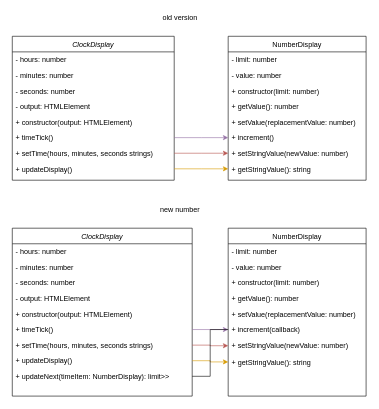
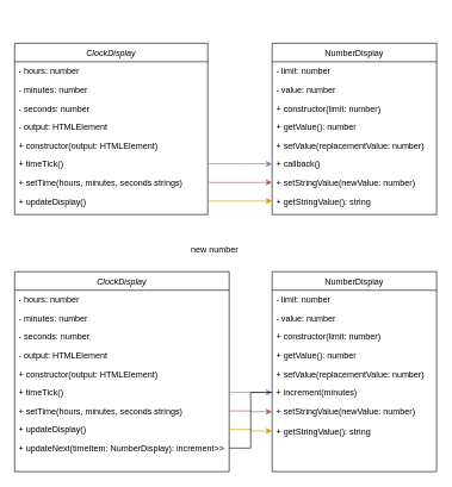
  <mxCell id="0" />
  <mxCell id="1" parent="0" />
  <mxCell id="2" value="ClockDisplay" style="swimlane;fontStyle=2;align=center;verticalAlign=top;childLayout=stackLayout;horizontal=1;startSize=26;horizontalStack=0;resizeParent=1;resizeLast=0;collapsible=1;marginBottom=0;rounded=0;shadow=0;strokeWidth=1;" parent="1" vertex="1"><mxGeometry x="20" y="60" width="270" height="240" as="geometry"><mxRectangle x="230" y="140" width="160" height="26" as="alternateBounds" /></mxGeometry></mxCell>
  <mxCell id="3" value="- hours: number" style="text;align=left;verticalAlign=top;spacingLeft=4;spacingRight=4;overflow=hidden;rotatable=0;points=[[0,0.5],[1,0.5]];portConstraint=eastwest;" parent="2" vertex="1"><mxGeometry y="26" width="270" height="26" as="geometry" /></mxCell>
  <mxCell id="4" value="- minutes: number" style="text;align=left;verticalAlign=top;spacingLeft=4;spacingRight=4;overflow=hidden;rotatable=0;points=[[0,0.5],[1,0.5]];portConstraint=eastwest;rounded=0;shadow=0;html=0;" parent="2" vertex="1"><mxGeometry y="52" width="270" height="26" as="geometry" /></mxCell>
  <mxCell id="5" value="- seconds: number" style="text;align=left;verticalAlign=top;spacingLeft=4;spacingRight=4;overflow=hidden;rotatable=0;points=[[0,0.5],[1,0.5]];portConstraint=eastwest;rounded=0;shadow=0;html=0;" parent="2" vertex="1"><mxGeometry y="78" width="270" height="26" as="geometry" /></mxCell>
  <mxCell id="6" value="- output: HTMLElement" style="text;align=left;verticalAlign=top;spacingLeft=4;spacingRight=4;overflow=hidden;rotatable=0;points=[[0,0.5],[1,0.5]];portConstraint=eastwest;rounded=0;shadow=0;html=0;" vertex="1" parent="2"><mxGeometry y="104" width="270" height="26" as="geometry" /></mxCell>
  <mxCell id="7" value="+ constructor(output: HTMLElement)" style="text;align=left;verticalAlign=top;spacingLeft=4;spacingRight=4;overflow=hidden;rotatable=0;points=[[0,0.5],[1,0.5]];portConstraint=eastwest;rounded=0;shadow=0;html=0;" vertex="1" parent="2"><mxGeometry y="130" width="270" height="26" as="geometry" /></mxCell>
  <mxCell id="8" value="+ timeTick()" style="text;align=left;verticalAlign=top;spacingLeft=4;spacingRight=4;overflow=hidden;rotatable=0;points=[[0,0.5],[1,0.5]];portConstraint=eastwest;rounded=0;shadow=0;html=0;" vertex="1" parent="2"><mxGeometry y="156" width="270" height="26" as="geometry" /></mxCell>
  <mxCell id="9" value="+ setTime(hours, minutes, seconds strings) " style="text;align=left;verticalAlign=top;spacingLeft=4;spacingRight=4;overflow=hidden;rotatable=0;points=[[0,0.5],[1,0.5]];portConstraint=eastwest;rounded=0;shadow=0;html=0;" vertex="1" parent="2"><mxGeometry y="182" width="270" height="26" as="geometry" /></mxCell>
  <mxCell id="10" value="+ updateDisplay()" style="text;align=left;verticalAlign=top;spacingLeft=4;spacingRight=4;overflow=hidden;rotatable=0;points=[[0,0.5],[1,0.5]];portConstraint=eastwest;rounded=0;shadow=0;html=0;" vertex="1" parent="2"><mxGeometry y="208" width="270" height="26" as="geometry" /></mxCell>
  <mxCell id="11" value="NumberDisplay" style="swimlane;fontStyle=0;align=center;verticalAlign=top;childLayout=stackLayout;horizontal=1;startSize=26;horizontalStack=0;resizeParent=1;resizeLast=0;collapsible=1;marginBottom=0;rounded=0;shadow=0;strokeWidth=1;" parent="1" vertex="1"><mxGeometry x="380" y="60" width="230" height="240" as="geometry"><mxRectangle x="550" y="140" width="160" height="26" as="alternateBounds" /></mxGeometry></mxCell>
  <mxCell id="12" value="- limit: number" style="text;align=left;verticalAlign=top;spacingLeft=4;spacingRight=4;overflow=hidden;rotatable=0;points=[[0,0.5],[1,0.5]];portConstraint=eastwest;" parent="11" vertex="1"><mxGeometry y="26" width="230" height="26" as="geometry" /></mxCell>
  <mxCell id="13" value="- value: number" style="text;align=left;verticalAlign=top;spacingLeft=4;spacingRight=4;overflow=hidden;rotatable=0;points=[[0,0.5],[1,0.5]];portConstraint=eastwest;rounded=0;shadow=0;html=0;" parent="11" vertex="1"><mxGeometry y="52" width="230" height="26" as="geometry" /></mxCell>
  <mxCell id="14" value="+ constructor(limit: number)" style="text;align=left;verticalAlign=top;spacingLeft=4;spacingRight=4;overflow=hidden;rotatable=0;points=[[0,0.5],[1,0.5]];portConstraint=eastwest;rounded=0;shadow=0;html=0;" parent="11" vertex="1"><mxGeometry y="78" width="230" height="26" as="geometry" /></mxCell>
  <mxCell id="15" value="+ getValue(): number" style="text;align=left;verticalAlign=top;spacingLeft=4;spacingRight=4;overflow=hidden;rotatable=0;points=[[0,0.5],[1,0.5]];portConstraint=eastwest;" parent="11" vertex="1"><mxGeometry y="104" width="230" height="26" as="geometry" /></mxCell>
  <mxCell id="16" value="+ setValue(replacementValue: number)" style="text;align=left;verticalAlign=top;spacingLeft=4;spacingRight=4;overflow=hidden;rotatable=0;points=[[0,0.5],[1,0.5]];portConstraint=eastwest;rounded=0;shadow=0;html=0;" parent="11" vertex="1"><mxGeometry y="130" width="230" height="26" as="geometry" /></mxCell>
- <mxCell id="17" value="+ increment()" style="text;align=left;verticalAlign=top;spacingLeft=4;spacingRight=4;overflow=hidden;rotatable=0;points=[[0,0.5],[1,0.5]];portConstraint=eastwest;" vertex="1" parent="11"><mxGeometry y="156" width="230" height="26" as="geometry" /></mxCell>
+ <mxCell id="17" value="+ callback()" style="text;align=left;verticalAlign=top;spacingLeft=4;spacingRight=4;overflow=hidden;rotatable=0;points=[[0,0.5],[1,0.5]];portConstraint=eastwest;" vertex="1" parent="11"><mxGeometry y="156" width="230" height="26" as="geometry" /></mxCell>
  <mxCell id="18" value="+ setStringValue(newValue: number)" style="text;align=left;verticalAlign=top;spacingLeft=4;spacingRight=4;overflow=hidden;rotatable=0;points=[[0,0.5],[1,0.5]];portConstraint=eastwest;" parent="11" vertex="1"><mxGeometry y="182" width="230" height="26" as="geometry" /></mxCell>
  <mxCell id="19" value="+ getStringValue(): string" style="text;align=left;verticalAlign=top;spacingLeft=4;spacingRight=4;overflow=hidden;rotatable=0;points=[[0,0.5],[1,0.5]];portConstraint=eastwest;rounded=0;shadow=0;html=0;" parent="11" vertex="1"><mxGeometry y="208" width="230" height="26" as="geometry" /></mxCell>
  <mxCell id="20" style="edgeStyle=elbowEdgeStyle;rounded=0;orthogonalLoop=1;jettySize=auto;html=1;exitX=1;exitY=0.5;exitDx=0;exitDy=0;fillColor=#e1d5e7;strokeColor=#9673a6;entryX=0;entryY=0.5;entryDx=0;entryDy=0;" edge="1" parent="1" source="8" target="17"><mxGeometry relative="1" as="geometry" /></mxCell>
  <mxCell id="21" style="edgeStyle=elbowEdgeStyle;rounded=0;orthogonalLoop=1;jettySize=auto;html=1;exitX=1;exitY=0.5;exitDx=0;exitDy=0;entryX=0;entryY=0.5;entryDx=0;entryDy=0;fillColor=#f8cecc;strokeColor=#b85450;" edge="1" parent="1" source="9" target="18"><mxGeometry relative="1" as="geometry" /></mxCell>
  <mxCell id="22" style="edgeStyle=elbowEdgeStyle;rounded=0;orthogonalLoop=1;jettySize=auto;html=1;exitX=1;exitY=0.5;exitDx=0;exitDy=0;fillColor=#ffe6cc;strokeColor=#d79b00;" edge="1" parent="1" source="10" target="19"><mxGeometry relative="1" as="geometry" /></mxCell>
  <mxCell id="23" value="ClockDisplay" style="swimlane;fontStyle=2;align=center;verticalAlign=top;childLayout=stackLayout;horizontal=1;startSize=26;horizontalStack=0;resizeParent=1;resizeLast=0;collapsible=1;marginBottom=0;rounded=0;shadow=0;strokeWidth=1;" vertex="1" parent="1"><mxGeometry x="20" y="380" width="300" height="280" as="geometry"><mxRectangle x="230" y="140" width="160" height="26" as="alternateBounds" /></mxGeometry></mxCell>
  <mxCell id="24" value="- hours: number" style="text;align=left;verticalAlign=top;spacingLeft=4;spacingRight=4;overflow=hidden;rotatable=0;points=[[0,0.5],[1,0.5]];portConstraint=eastwest;" vertex="1" parent="23"><mxGeometry y="26" width="300" height="26" as="geometry" /></mxCell>
  <mxCell id="25" value="- minutes: number" style="text;align=left;verticalAlign=top;spacingLeft=4;spacingRight=4;overflow=hidden;rotatable=0;points=[[0,0.5],[1,0.5]];portConstraint=eastwest;rounded=0;shadow=0;html=0;" vertex="1" parent="23"><mxGeometry y="52" width="300" height="26" as="geometry" /></mxCell>
  <mxCell id="26" value="- seconds: number" style="text;align=left;verticalAlign=top;spacingLeft=4;spacingRight=4;overflow=hidden;rotatable=0;points=[[0,0.5],[1,0.5]];portConstraint=eastwest;rounded=0;shadow=0;html=0;" vertex="1" parent="23"><mxGeometry y="78" width="300" height="26" as="geometry" /></mxCell>
  <mxCell id="27" value="- output: HTMLElement" style="text;align=left;verticalAlign=top;spacingLeft=4;spacingRight=4;overflow=hidden;rotatable=0;points=[[0,0.5],[1,0.5]];portConstraint=eastwest;rounded=0;shadow=0;html=0;" vertex="1" parent="23"><mxGeometry y="104" width="300" height="26" as="geometry" /></mxCell>
  <mxCell id="28" value="+ constructor(output: HTMLElement)" style="text;align=left;verticalAlign=top;spacingLeft=4;spacingRight=4;overflow=hidden;rotatable=0;points=[[0,0.5],[1,0.5]];portConstraint=eastwest;rounded=0;shadow=0;html=0;" vertex="1" parent="23"><mxGeometry y="130" width="300" height="26" as="geometry" /></mxCell>
  <mxCell id="29" value="+ timeTick()" style="text;align=left;verticalAlign=top;spacingLeft=4;spacingRight=4;overflow=hidden;rotatable=0;points=[[0,0.5],[1,0.5]];portConstraint=eastwest;rounded=0;shadow=0;html=0;" vertex="1" parent="23"><mxGeometry y="156" width="300" height="26" as="geometry" /></mxCell>
  <mxCell id="30" value="+ setTime(hours, minutes, seconds strings) " style="text;align=left;verticalAlign=top;spacingLeft=4;spacingRight=4;overflow=hidden;rotatable=0;points=[[0,0.5],[1,0.5]];portConstraint=eastwest;rounded=0;shadow=0;html=0;" vertex="1" parent="23"><mxGeometry y="182" width="300" height="26" as="geometry" /></mxCell>
  <mxCell id="31" value="+ updateDisplay()" style="text;align=left;verticalAlign=top;spacingLeft=4;spacingRight=4;overflow=hidden;rotatable=0;points=[[0,0.5],[1,0.5]];portConstraint=eastwest;rounded=0;shadow=0;html=0;" vertex="1" parent="23"><mxGeometry y="208" width="300" height="26" as="geometry" /></mxCell>
- <mxCell id="32" value="+ updateNext(timeItem: NumberDisplay): limit&gt;&gt;" style="text;align=left;verticalAlign=top;spacingLeft=4;spacingRight=4;overflow=hidden;rotatable=0;points=[[0,0.5],[1,0.5]];portConstraint=eastwest;rounded=0;shadow=0;html=0;" vertex="1" parent="23"><mxGeometry y="234" width="300" height="26" as="geometry" /></mxCell>
+ <mxCell id="32" value="+ updateNext(timeItem: NumberDisplay): increment&gt;&gt;" style="text;align=left;verticalAlign=top;spacingLeft=4;spacingRight=4;overflow=hidden;rotatable=0;points=[[0,0.5],[1,0.5]];portConstraint=eastwest;rounded=0;shadow=0;html=0;" vertex="1" parent="23"><mxGeometry y="234" width="300" height="26" as="geometry" /></mxCell>
  <mxCell id="33" value="NumberDisplay" style="swimlane;fontStyle=0;align=center;verticalAlign=top;childLayout=stackLayout;horizontal=1;startSize=26;horizontalStack=0;resizeParent=1;resizeLast=0;collapsible=1;marginBottom=0;rounded=0;shadow=0;strokeWidth=1;" vertex="1" parent="1"><mxGeometry x="380" y="380" width="230" height="280" as="geometry"><mxRectangle x="550" y="140" width="160" height="26" as="alternateBounds" /></mxGeometry></mxCell>
  <mxCell id="34" value="- limit: number" style="text;align=left;verticalAlign=top;spacingLeft=4;spacingRight=4;overflow=hidden;rotatable=0;points=[[0,0.5],[1,0.5]];portConstraint=eastwest;" vertex="1" parent="33"><mxGeometry y="26" width="230" height="26" as="geometry" /></mxCell>
  <mxCell id="35" value="- value: number" style="text;align=left;verticalAlign=top;spacingLeft=4;spacingRight=4;overflow=hidden;rotatable=0;points=[[0,0.5],[1,0.5]];portConstraint=eastwest;rounded=0;shadow=0;html=0;" vertex="1" parent="33"><mxGeometry y="52" width="230" height="26" as="geometry" /></mxCell>
  <mxCell id="36" value="+ constructor(limit: number)" style="text;align=left;verticalAlign=top;spacingLeft=4;spacingRight=4;overflow=hidden;rotatable=0;points=[[0,0.5],[1,0.5]];portConstraint=eastwest;rounded=0;shadow=0;html=0;" vertex="1" parent="33"><mxGeometry y="78" width="230" height="26" as="geometry" /></mxCell>
  <mxCell id="37" value="+ getValue(): number" style="text;align=left;verticalAlign=top;spacingLeft=4;spacingRight=4;overflow=hidden;rotatable=0;points=[[0,0.5],[1,0.5]];portConstraint=eastwest;" vertex="1" parent="33"><mxGeometry y="104" width="230" height="26" as="geometry" /></mxCell>
  <mxCell id="38" value="+ setValue(replacementValue: number)" style="text;align=left;verticalAlign=top;spacingLeft=4;spacingRight=4;overflow=hidden;rotatable=0;points=[[0,0.5],[1,0.5]];portConstraint=eastwest;rounded=0;shadow=0;html=0;" vertex="1" parent="33"><mxGeometry y="130" width="230" height="26" as="geometry" /></mxCell>
- <mxCell id="39" value="+ increment(callback)" style="text;align=left;verticalAlign=top;spacingLeft=4;spacingRight=4;overflow=hidden;rotatable=0;points=[[0,0.5],[1,0.5]];portConstraint=eastwest;" vertex="1" parent="33"><mxGeometry y="156" width="230" height="26" as="geometry" /></mxCell>
+ <mxCell id="39" value="+ increment(minutes)" style="text;align=left;verticalAlign=top;spacingLeft=4;spacingRight=4;overflow=hidden;rotatable=0;points=[[0,0.5],[1,0.5]];portConstraint=eastwest;" vertex="1" parent="33"><mxGeometry y="156" width="230" height="26" as="geometry" /></mxCell>
  <mxCell id="40" value="+ setStringValue(newValue: number)" style="text;align=left;verticalAlign=top;spacingLeft=4;spacingRight=4;overflow=hidden;rotatable=0;points=[[0,0.5],[1,0.5]];portConstraint=eastwest;" vertex="1" parent="33"><mxGeometry y="182" width="230" height="28" as="geometry" /></mxCell>
  <mxCell id="41" value="+ getStringValue(): string" style="text;align=left;verticalAlign=top;spacingLeft=4;spacingRight=4;overflow=hidden;rotatable=0;points=[[0,0.5],[1,0.5]];portConstraint=eastwest;rounded=0;shadow=0;html=0;" vertex="1" parent="33"><mxGeometry y="210" width="230" height="26" as="geometry" /></mxCell>
  <mxCell id="42" style="edgeStyle=elbowEdgeStyle;rounded=0;orthogonalLoop=1;jettySize=auto;html=1;exitX=1;exitY=0.5;exitDx=0;exitDy=0;fillColor=#e1d5e7;strokeColor=#9673a6;entryX=0;entryY=0.5;entryDx=0;entryDy=0;" edge="1" parent="1" source="29" target="39"><mxGeometry relative="1" as="geometry" /></mxCell>
  <mxCell id="43" style="edgeStyle=elbowEdgeStyle;rounded=0;orthogonalLoop=1;jettySize=auto;html=1;exitX=1;exitY=0.5;exitDx=0;exitDy=0;entryX=0;entryY=0.5;entryDx=0;entryDy=0;fillColor=#f8cecc;strokeColor=#b85450;" edge="1" parent="1" source="30" target="40"><mxGeometry relative="1" as="geometry" /></mxCell>
  <mxCell id="44" style="edgeStyle=elbowEdgeStyle;rounded=0;orthogonalLoop=1;jettySize=auto;html=1;exitX=1;exitY=0.5;exitDx=0;exitDy=0;fillColor=#ffe6cc;strokeColor=#d79b00;" edge="1" parent="1" source="31" target="41"><mxGeometry relative="1" as="geometry" /></mxCell>
- <mxCell id="45" value="old version" style="text;html=1;strokeColor=none;fillColor=none;align=center;verticalAlign=middle;whiteSpace=wrap;rounded=0;" vertex="1" parent="1"><mxGeometry x="20" y="20" width="560" height="20" as="geometry" /></mxCell>
  <mxCell id="46" value="new number" style="text;html=1;strokeColor=none;fillColor=none;align=center;verticalAlign=middle;whiteSpace=wrap;rounded=0;" vertex="1" parent="1"><mxGeometry x="20" y="340" width="560" height="20" as="geometry" /></mxCell>
  <mxCell id="47" style="edgeStyle=elbowEdgeStyle;rounded=0;orthogonalLoop=1;jettySize=auto;html=1;exitX=0;exitY=0.5;exitDx=0;exitDy=0;entryX=1;entryY=0.5;entryDx=0;entryDy=0;fillColor=#FF997A;endArrow=none;" edge="1" parent="1" source="39" target="32"><mxGeometry relative="1" as="geometry" /></mxCell>
